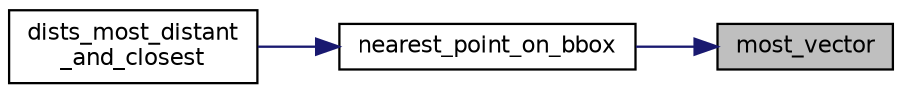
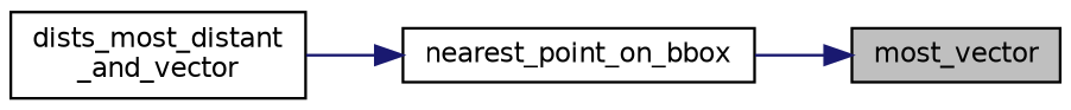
  digraph {
    rankdir=RL
    node [color=black fillcolor=white fontname=Helvetica fontsize=10 shape=record style=filled]
    edge [color=midnightblue dir=back fontname=Helvetica fontsize=10 labelfontname=Helvetica labelfontsize=10 style=solid]
    n1 [fillcolor=grey75 fontcolor=black height=0.2 label=most_vector width=0.4]
    n2 [height=0.2 label=nearest_point_on_bbox width=0.4]
-   n3 [height=0.2 label="dists_most_distant\l_and_closest" width=0.4]
+   n3 [height=0.2 label="dists_most_distant\l_and_vector" width=0.4]
    n1 -> n2
    n2 -> n3
  }
